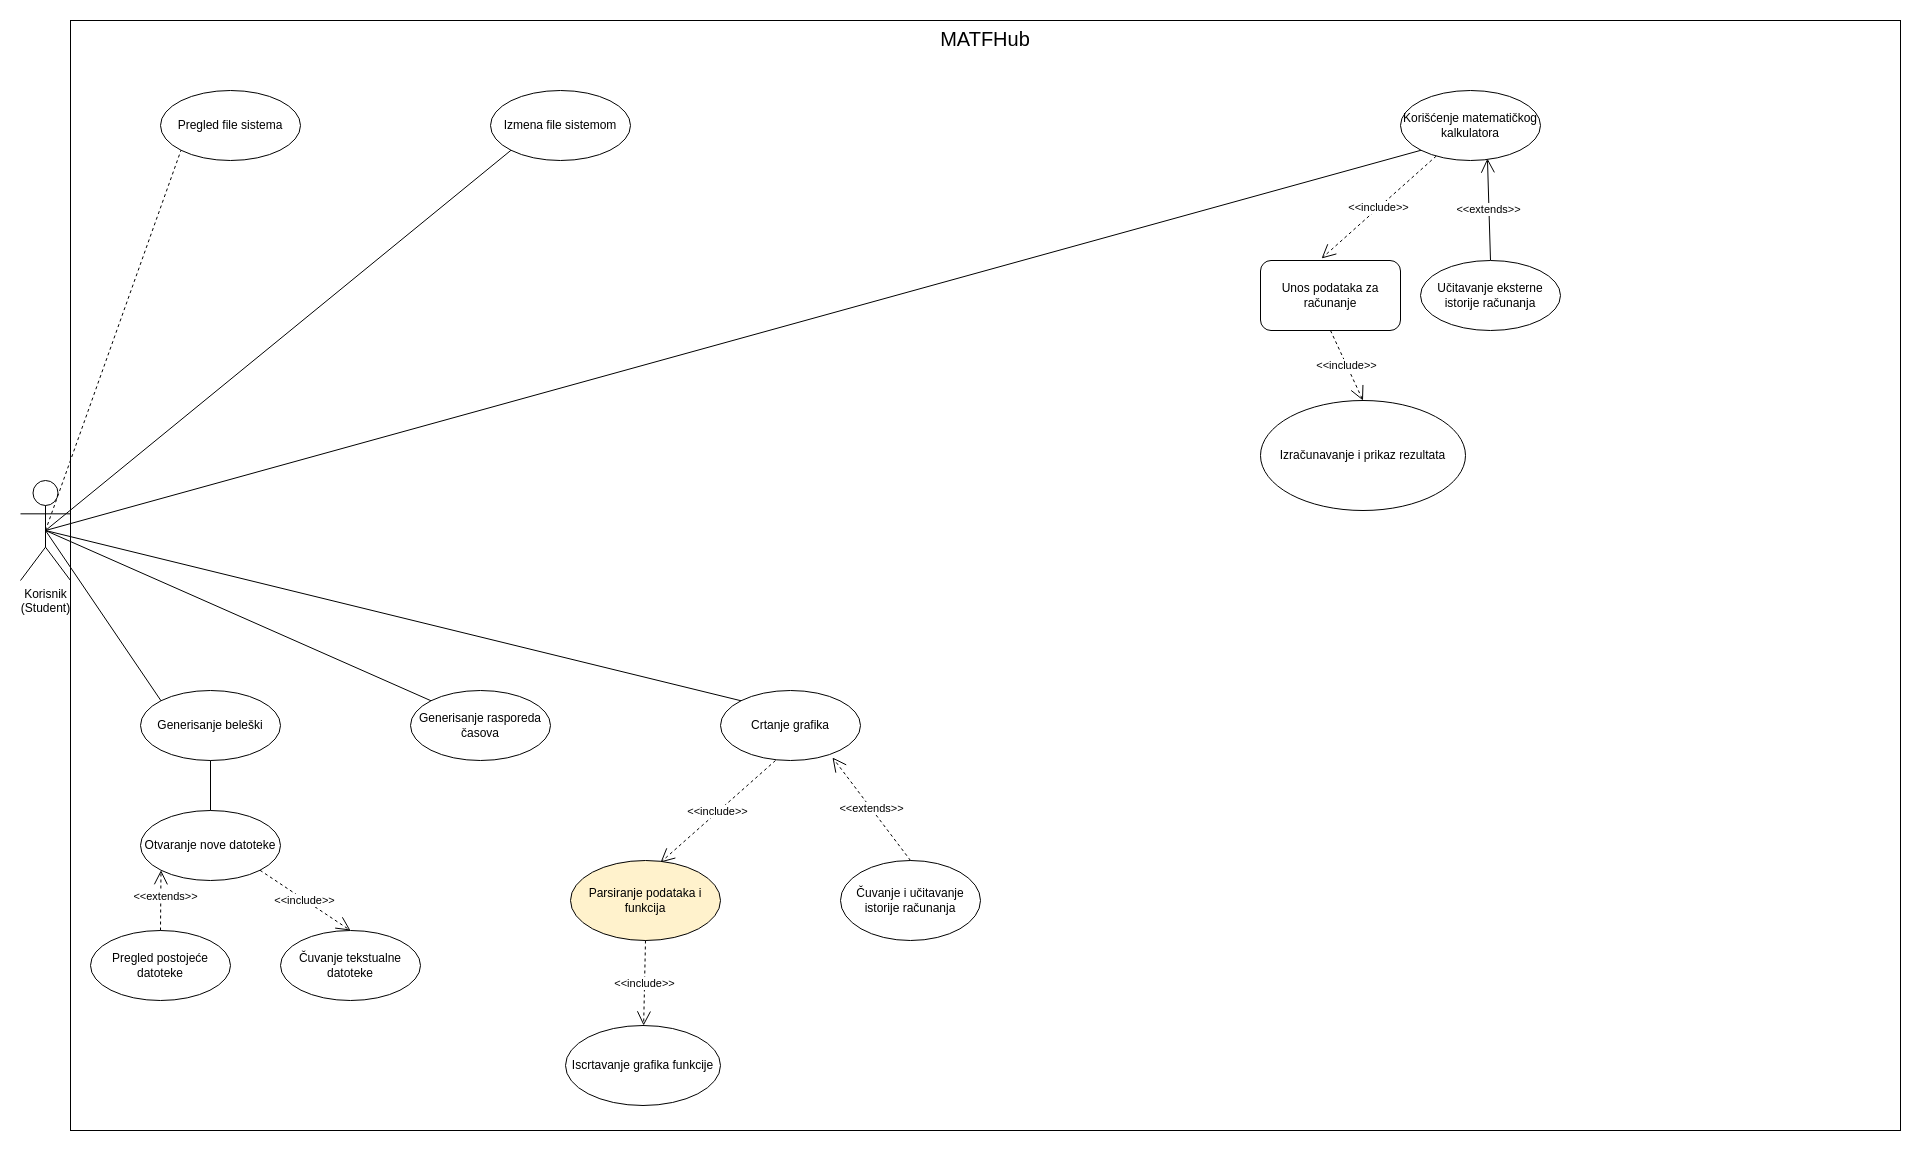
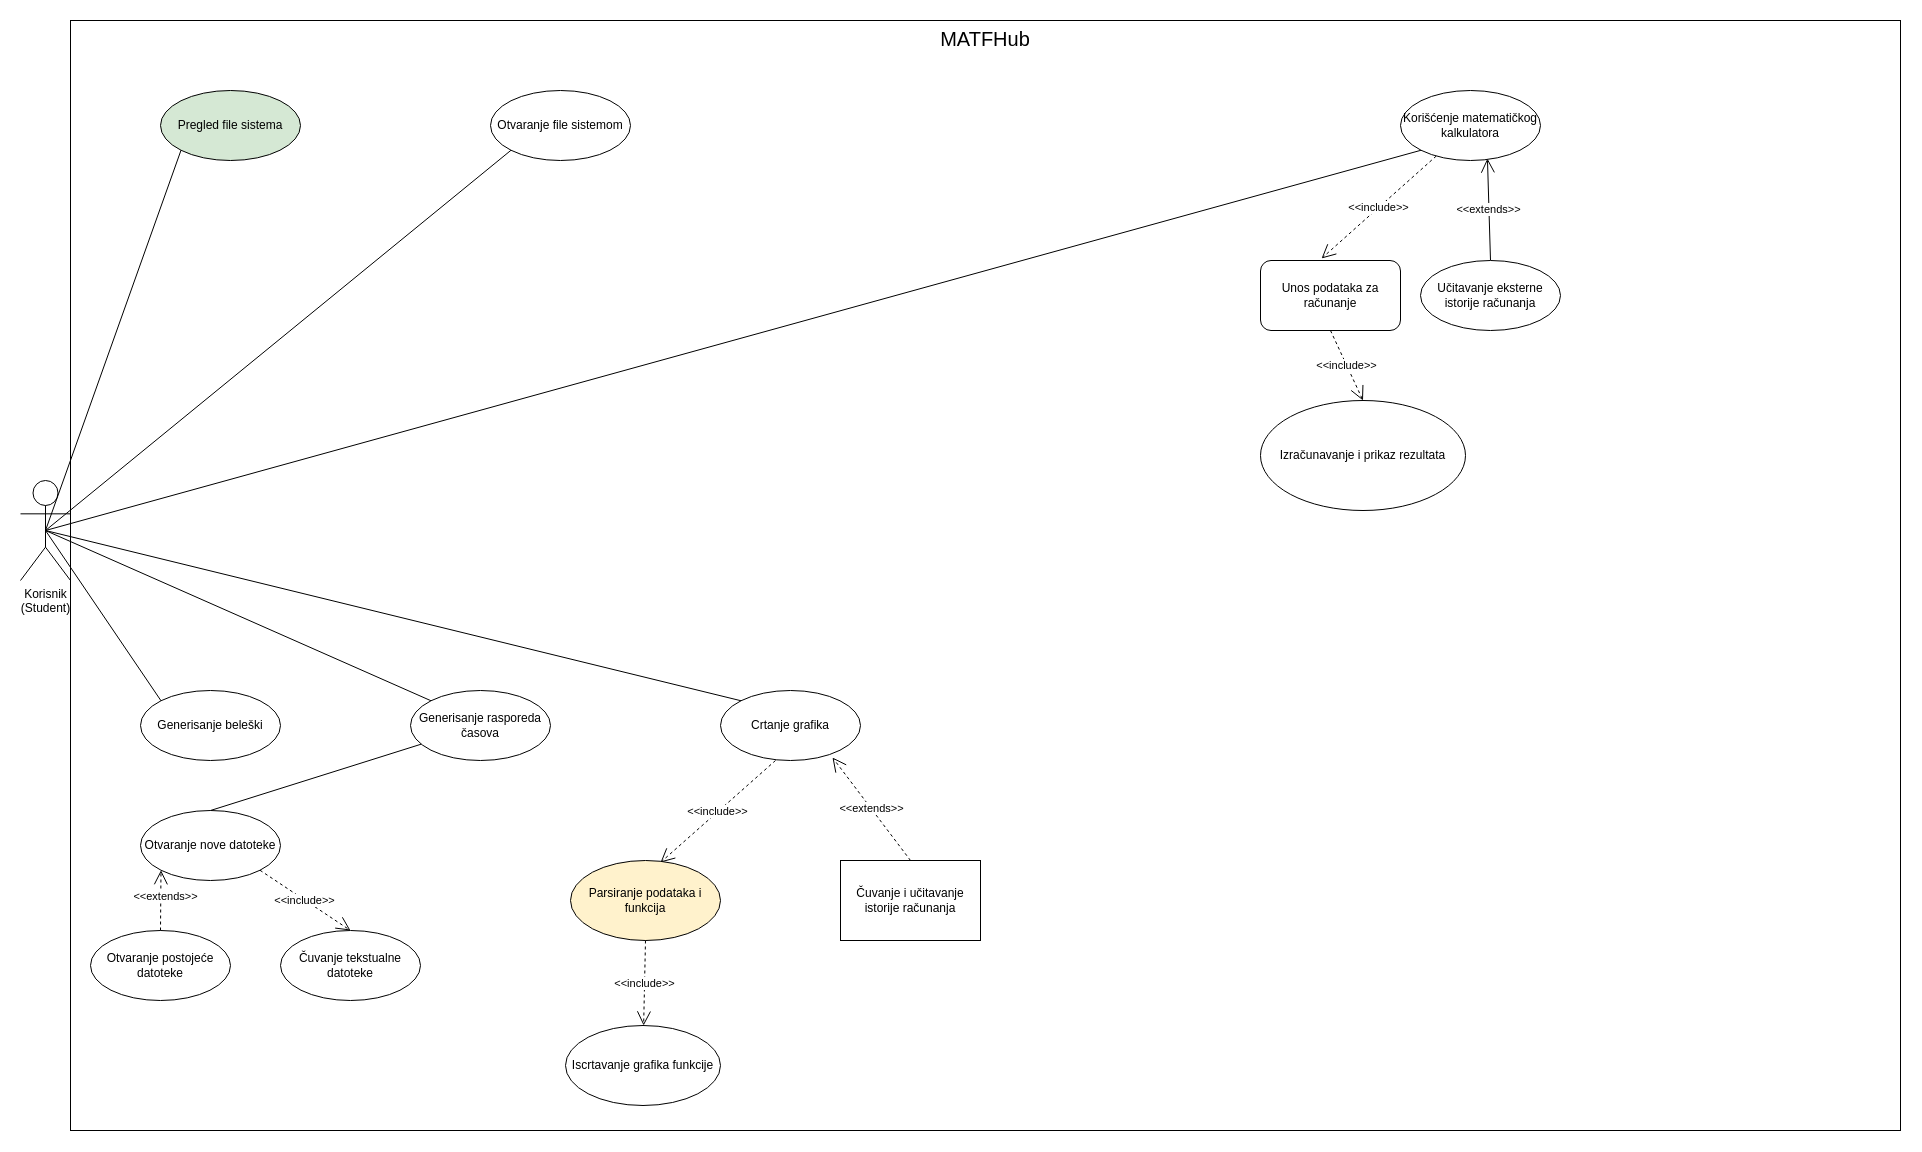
  <mxCell id="0" />
  <mxCell id="1" parent="0" />
  <mxCell id="2" value="&lt;font style=&quot;font-size: 20px;&quot;&gt;MATFHub&lt;/font&gt;" style="rounded=0;whiteSpace=wrap;html=1;horizontal=1;verticalAlign=top;" parent="1" vertex="1"><mxGeometry x="70" y="20" width="1830" height="1110" as="geometry" /></mxCell>
  <mxCell id="3" value="Korisnik&lt;br&gt;(Student)" style="shape=umlActor;verticalLabelPosition=bottom;verticalAlign=top;html=1;outlineConnect=0;" parent="1" vertex="1"><mxGeometry x="20" y="480" width="50" height="100" as="geometry" /></mxCell>
- <mxCell id="4" value="" style="endArrow=none;html=1;rounded=0;entryX=0;entryY=1;entryDx=0;entryDy=0;exitX=0.5;exitY=0.5;exitDx=0;exitDy=0;exitPerimeter=0;dashed=1;" parent="1" source="3" target="17" edge="1"><mxGeometry width="50" height="50" relative="1" as="geometry"><mxPoint x="140" y="498.69" as="sourcePoint" /><mxPoint x="207.574" y="248.284" as="targetPoint" /><Array as="points" /></mxGeometry></mxCell>
+ <mxCell id="4" value="" style="endArrow=none;html=1;rounded=0;entryX=0;entryY=1;entryDx=0;entryDy=0;exitX=0.5;exitY=0.5;exitDx=0;exitDy=0;exitPerimeter=0;" parent="1" source="3" target="17" edge="1"><mxGeometry width="50" height="50" relative="1" as="geometry"><mxPoint x="140" y="498.69" as="sourcePoint" /><mxPoint x="207.574" y="248.284" as="targetPoint" /><Array as="points" /></mxGeometry></mxCell>
  <mxCell id="5" value="&amp;lt;&amp;lt;extends&amp;gt;&amp;gt;" style="endArrow=open;endSize=12;dashed=0;html=1;rounded=0;entryX=0.621;entryY=0.971;entryDx=0;entryDy=0;entryPerimeter=0;exitX=0.5;exitY=0;exitDx=0;exitDy=0;" parent="1" source="6" target="21" edge="1"><mxGeometry width="160" relative="1" as="geometry"><mxPoint x="1482" y="380" as="sourcePoint" /><mxPoint x="1442.426" y="248.284" as="targetPoint" /><Array as="points" /></mxGeometry></mxCell>
  <mxCell id="6" value="Učitavanje eksterne istorije računanja" style="ellipse;whiteSpace=wrap;html=1;" parent="1" vertex="1"><mxGeometry x="1420" y="260" width="140" height="70" as="geometry" /></mxCell>
  <mxCell id="7" value="Izračunavanje i prikaz rezultata" style="ellipse;whiteSpace=wrap;html=1;" parent="1" vertex="1"><mxGeometry x="1260" y="400" width="205" height="110" as="geometry" /></mxCell>
  <mxCell id="8" value="Unos podataka za računanje" style="whiteSpace=wrap;html=1;rounded=1;" parent="1" vertex="1"><mxGeometry x="1260" y="260" width="140" height="70" as="geometry" /></mxCell>
  <mxCell id="9" value="&amp;lt;&amp;lt;include&amp;gt;&amp;gt;" style="endArrow=open;endSize=12;dashed=1;html=1;rounded=0;exitX=0.5;exitY=1;exitDx=0;exitDy=0;entryX=0.5;entryY=0;entryDx=0;entryDy=0;" parent="1" source="8" target="7" edge="1"><mxGeometry width="160" relative="1" as="geometry"><mxPoint x="1358.04" y="460" as="sourcePoint" /><mxPoint x="1420.146" y="600.797" as="targetPoint" /></mxGeometry></mxCell>
  <mxCell id="10" value="&amp;lt;&amp;lt;include&amp;gt;&amp;gt;" style="endArrow=open;endSize=12;dashed=1;html=1;rounded=0;entryX=0.436;entryY=-0.029;entryDx=0;entryDy=0;entryPerimeter=0;" parent="1" source="21" target="8" edge="1"><mxGeometry width="160" relative="1" as="geometry"><mxPoint x="1421" y="256" as="sourcePoint" /><mxPoint x="1297" y="410" as="targetPoint" /></mxGeometry></mxCell>
  <mxCell id="11" value="" style="endArrow=none;html=1;rounded=0;exitX=0.5;exitY=0.5;exitDx=0;exitDy=0;exitPerimeter=0;entryX=0;entryY=0;entryDx=0;entryDy=0;" parent="1" source="3" target="16" edge="1"><mxGeometry width="50" height="50" relative="1" as="geometry"><mxPoint x="250" y="410" as="sourcePoint" /><mxPoint x="367.574" y="248.284" as="targetPoint" /></mxGeometry></mxCell>
  <mxCell id="12" value="" style="endArrow=none;html=1;rounded=0;exitX=0.5;exitY=0.5;exitDx=0;exitDy=0;exitPerimeter=0;entryX=0;entryY=1;entryDx=0;entryDy=0;" parent="1" source="3" target="14" edge="1"><mxGeometry width="50" height="50" relative="1" as="geometry"><mxPoint x="410" y="510" as="sourcePoint" /><mxPoint x="717.574" y="248.284" as="targetPoint" /></mxGeometry></mxCell>
  <mxCell id="13" value="" style="endArrow=none;html=1;rounded=0;exitX=0.5;exitY=0.5;exitDx=0;exitDy=0;exitPerimeter=0;entryX=0;entryY=1;entryDx=0;entryDy=0;" parent="1" source="3" target="21" edge="1"><mxGeometry width="50" height="50" relative="1" as="geometry"><mxPoint x="340" y="560" as="sourcePoint" /><mxPoint x="1340" y="220" as="targetPoint" /></mxGeometry></mxCell>
- <mxCell id="14" value="Izmena file sistemom" style="ellipse;whiteSpace=wrap;html=1;" parent="1" vertex="1"><mxGeometry x="490" y="90" width="140" height="70" as="geometry" /></mxCell>
+ <mxCell id="14" value="Otvaranje file sistemom" style="ellipse;whiteSpace=wrap;html=1;" parent="1" vertex="1"><mxGeometry x="490" y="90" width="140" height="70" as="geometry" /></mxCell>
  <mxCell id="15" value="Generisanje beleški" style="ellipse;whiteSpace=wrap;html=1;" parent="1" vertex="1"><mxGeometry x="140" y="690" width="140" height="70" as="geometry" /></mxCell>
  <mxCell id="16" value="Generisanje rasporeda časova" style="ellipse;whiteSpace=wrap;html=1;" parent="1" vertex="1"><mxGeometry x="410" y="690" width="140" height="70" as="geometry" /></mxCell>
- <mxCell id="17" value="Pregled file sistema" style="ellipse;whiteSpace=wrap;html=1;" parent="1" vertex="1"><mxGeometry x="160" y="90" width="140" height="70" as="geometry" /></mxCell>
+ <mxCell id="17" value="Pregled file sistema" style="ellipse;whiteSpace=wrap;html=1;fillColor=#d5e8d4;" parent="1" vertex="1"><mxGeometry x="160" y="90" width="140" height="70" as="geometry" /></mxCell>
  <mxCell id="18" value="" style="endArrow=none;html=1;rounded=0;exitX=0.5;exitY=0.5;exitDx=0;exitDy=0;exitPerimeter=0;entryX=0;entryY=0;entryDx=0;entryDy=0;" parent="1" source="3" target="15" edge="1"><mxGeometry width="50" height="50" relative="1" as="geometry"><mxPoint x="1050" y="670" as="sourcePoint" /><mxPoint x="1100" y="620" as="targetPoint" /></mxGeometry></mxCell>
  <mxCell id="19" value="Crtanje grafika" style="ellipse;whiteSpace=wrap;html=1;" parent="1" vertex="1"><mxGeometry x="720" y="690" width="140" height="70" as="geometry" /></mxCell>
  <mxCell id="20" value="" style="endArrow=none;html=1;rounded=0;exitX=0.5;exitY=0.5;exitDx=0;exitDy=0;exitPerimeter=0;entryX=0;entryY=0;entryDx=0;entryDy=0;" parent="1" source="3" target="19" edge="1"><mxGeometry width="50" height="50" relative="1" as="geometry"><mxPoint x="1050" y="670" as="sourcePoint" /><mxPoint x="1100" y="620" as="targetPoint" /></mxGeometry></mxCell>
  <mxCell id="21" value="Korišćenje matematičkog kalkulatora" style="ellipse;whiteSpace=wrap;html=1;" parent="1" vertex="1"><mxGeometry x="1400" y="90" width="140" height="70" as="geometry" /></mxCell>
  <mxCell id="22" value="Otvaranje nove datoteke" style="ellipse;whiteSpace=wrap;html=1;" parent="1" vertex="1"><mxGeometry x="140" y="810" width="140" height="70" as="geometry" /></mxCell>
- <mxCell id="23" value="Pregled postojeće datoteke" style="ellipse;whiteSpace=wrap;html=1;" parent="1" vertex="1"><mxGeometry x="90" y="930" width="140" height="70" as="geometry" /></mxCell>
+ <mxCell id="23" value="Otvaranje postojeće datoteke" style="ellipse;whiteSpace=wrap;html=1;" parent="1" vertex="1"><mxGeometry x="90" y="930" width="140" height="70" as="geometry" /></mxCell>
  <mxCell id="24" value="&amp;lt;&amp;lt;include&amp;gt;&amp;gt;" style="endArrow=open;endSize=12;dashed=1;html=1;rounded=0;entryX=0.5;entryY=0;entryDx=0;entryDy=0;exitX=1;exitY=1;exitDx=0;exitDy=0;" parent="1" source="22" target="27" edge="1"><mxGeometry width="160" relative="1" as="geometry"><mxPoint x="715" y="860" as="sourcePoint" /><mxPoint x="610" y="1000" as="targetPoint" /></mxGeometry></mxCell>
- <mxCell id="25" value="" style="endArrow=none;html=1;rounded=0;exitX=0.5;exitY=0;exitDx=0;exitDy=0;entryX=0.5;entryY=1;entryDx=0;entryDy=0;" parent="1" source="22" target="15" edge="1"><mxGeometry width="50" height="50" relative="1" as="geometry"><mxPoint x="320" y="830" as="sourcePoint" /><mxPoint x="370" y="780" as="targetPoint" /></mxGeometry></mxCell>
+ <mxCell id="25" value="" style="endArrow=none;html=1;rounded=0;exitX=0.5;exitY=0;exitDx=0;exitDy=0;" parent="1" source="22" target="16" edge="1"><mxGeometry width="50" height="50" relative="1" as="geometry"><mxPoint x="320" y="830" as="sourcePoint" /><mxPoint x="370" y="780" as="targetPoint" /></mxGeometry></mxCell>
  <mxCell id="26" value="&amp;lt;&amp;lt;extends&amp;gt;&amp;gt;" style="endArrow=open;endSize=12;dashed=1;html=1;rounded=0;entryX=0;entryY=1;entryDx=0;entryDy=0;exitX=0.5;exitY=0;exitDx=0;exitDy=0;" parent="1" source="23" target="22" edge="1"><mxGeometry x="0.138" y="-5" width="160" relative="1" as="geometry"><mxPoint x="361" y="890.25" as="sourcePoint" /><mxPoint x="350" y="950.25" as="targetPoint" /><Array as="points" /><mxPoint as="offset" /></mxGeometry></mxCell>
  <mxCell id="27" value="Čuvanje tekstualne datoteke" style="ellipse;whiteSpace=wrap;html=1;" parent="1" vertex="1"><mxGeometry x="280" y="930" width="140" height="70" as="geometry" /></mxCell>
  <mxCell id="28" value="&amp;lt;&amp;lt;include&amp;gt;&amp;gt;" style="endArrow=open;endSize=12;dashed=1;html=1;rounded=0;entryX=0.436;entryY=-0.029;entryDx=0;entryDy=0;entryPerimeter=0;" edge="1" parent="1"><mxGeometry width="160" relative="1" as="geometry"><mxPoint x="775" y="760" as="sourcePoint" /><mxPoint x="660" y="862" as="targetPoint" /></mxGeometry></mxCell>
  <mxCell id="29" value="Parsiranje podataka i funkcija" style="ellipse;whiteSpace=wrap;html=1;fillColor=#fff2cc;" vertex="1" parent="1"><mxGeometry x="570" y="860" width="150" height="80" as="geometry" /></mxCell>
  <mxCell id="30" value="&amp;lt;&amp;lt;include&amp;gt;&amp;gt;" style="endArrow=open;endSize=12;dashed=1;html=1;rounded=0;exitX=0.5;exitY=1;exitDx=0;exitDy=0;" edge="1" parent="1" source="29" target="31"><mxGeometry width="160" relative="1" as="geometry"><mxPoint x="895" y="940" as="sourcePoint" /><mxPoint x="780" y="1042" as="targetPoint" /></mxGeometry></mxCell>
  <mxCell id="31" value="&lt;div&gt;Iscrtavanje grafika funkcije&lt;/div&gt;" style="ellipse;whiteSpace=wrap;html=1;" vertex="1" parent="1"><mxGeometry x="565" y="1025" width="155" height="80" as="geometry" /></mxCell>
- <mxCell id="32" value="Čuvanje i učitavanje istorije računanja" style="ellipse;whiteSpace=wrap;html=1;" vertex="1" parent="1"><mxGeometry x="840" y="860" width="140" height="80" as="geometry" /></mxCell>
+ <mxCell id="32" value="Čuvanje i učitavanje istorije računanja" style="whiteSpace=wrap;html=1;rounded=0;" vertex="1" parent="1"><mxGeometry x="840" y="860" width="140" height="80" as="geometry" /></mxCell>
  <mxCell id="33" value="&amp;lt;&amp;lt;extends&amp;gt;&amp;gt;" style="endArrow=open;endSize=12;dashed=1;html=1;rounded=0;entryX=0.8;entryY=0.957;entryDx=0;entryDy=0;entryPerimeter=0;exitX=0.5;exitY=0;exitDx=0;exitDy=0;" edge="1" parent="1" source="32" target="19"><mxGeometry width="160" relative="1" as="geometry"><mxPoint x="911.5" y="810" as="sourcePoint" /><mxPoint x="908.5" y="708" as="targetPoint" /><Array as="points" /></mxGeometry></mxCell>
